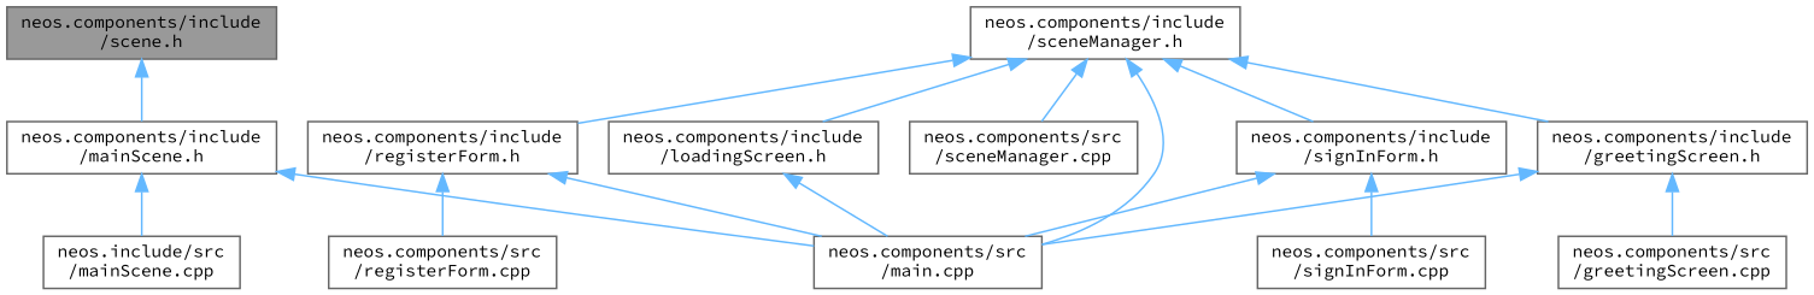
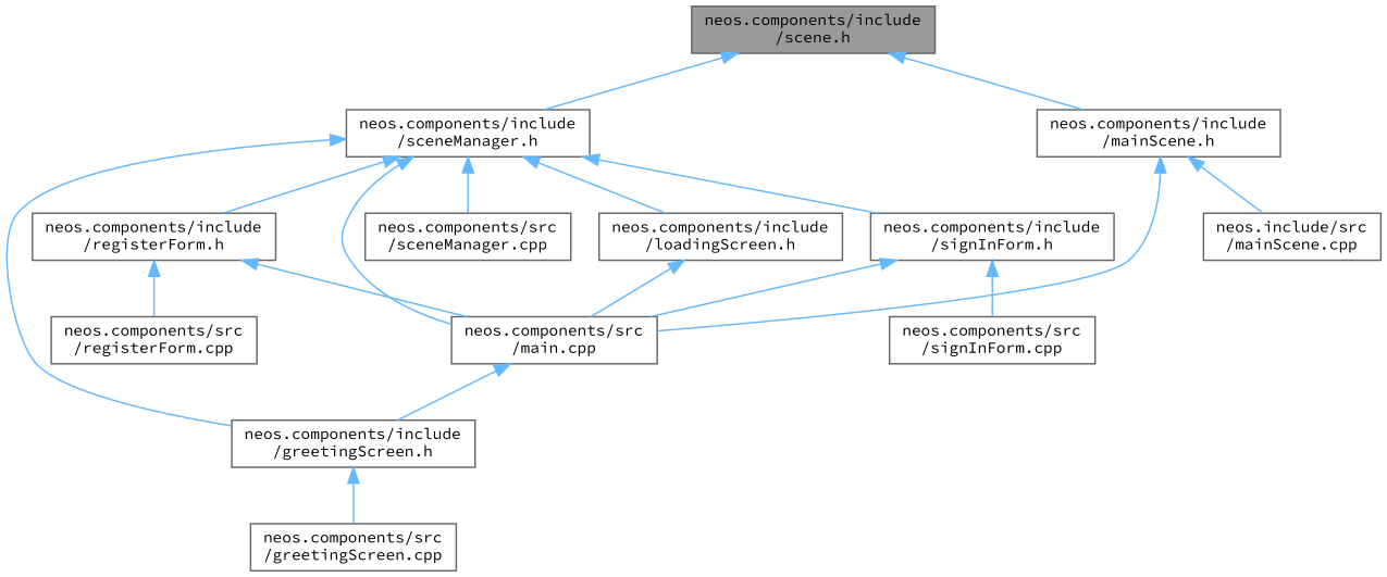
  digraph {
    fontname="Source Code Pro"
    node [color=grey40 fillcolor=white fontname="Source Code Pro" fontsize=10 shape=box style=filled]
    edge [color=steelblue1 dir=back fontname="Source Code Pro" fontsize=10 labelfontname=Helvetica labelfontsize=10 style=solid]
    n1 [color=gray40 fillcolor=grey60 fontcolor=black height=0.2 label="neos.components/include\l/scene.h" width=0.4]
    n2 [height=0.2 label="neos.components/include\l/sceneManager.h" width=0.4]
    n3 [height=0.2 label="neos.components/include\l/mainScene.h" width=0.4]
    n4 [height=0.2 label="neos.components/include\l/greetingScreen.h" width=0.4]
    n5 [height=0.2 label="neos.components/src\l/main.cpp" width=0.4]
    n6 [height=0.2 label="neos.components/include\l/loadingScreen.h" width=0.4]
    n7 [height=0.2 label="neos.components/include\l/registerForm.h" width=0.4]
    n8 [height=0.2 label="neos.components/include\l/signInForm.h" width=0.4]
    n9 [height=0.2 label="neos.components/src\l/sceneManager.cpp" width=0.4]
    n10 [height=0.2 label="neos.components/src\l/greetingScreen.cpp" width=0.4]
    n11 [height=0.2 label="neos.include/src\l/mainScene.cpp" width=0.4]
    n12 [height=0.2 label="neos.components/src\l/registerForm.cpp" width=0.4]
    n13 [height=0.2 label="neos.components/src\l/signInForm.cpp" width=0.4]
+   n1 -> n2
    n1 -> n3
    n2 -> n4
    n2 -> n5
    n2 -> n6
    n2 -> n7
    n2 -> n8
    n2 -> n9
    n3 -> n5
    n3 -> n11
-   n4 -> n5
+   n5 -> n4
    n4 -> n10
    n6 -> n5
    n7 -> n5
    n7 -> n12
    n8 -> n5
    n8 -> n13
  }
